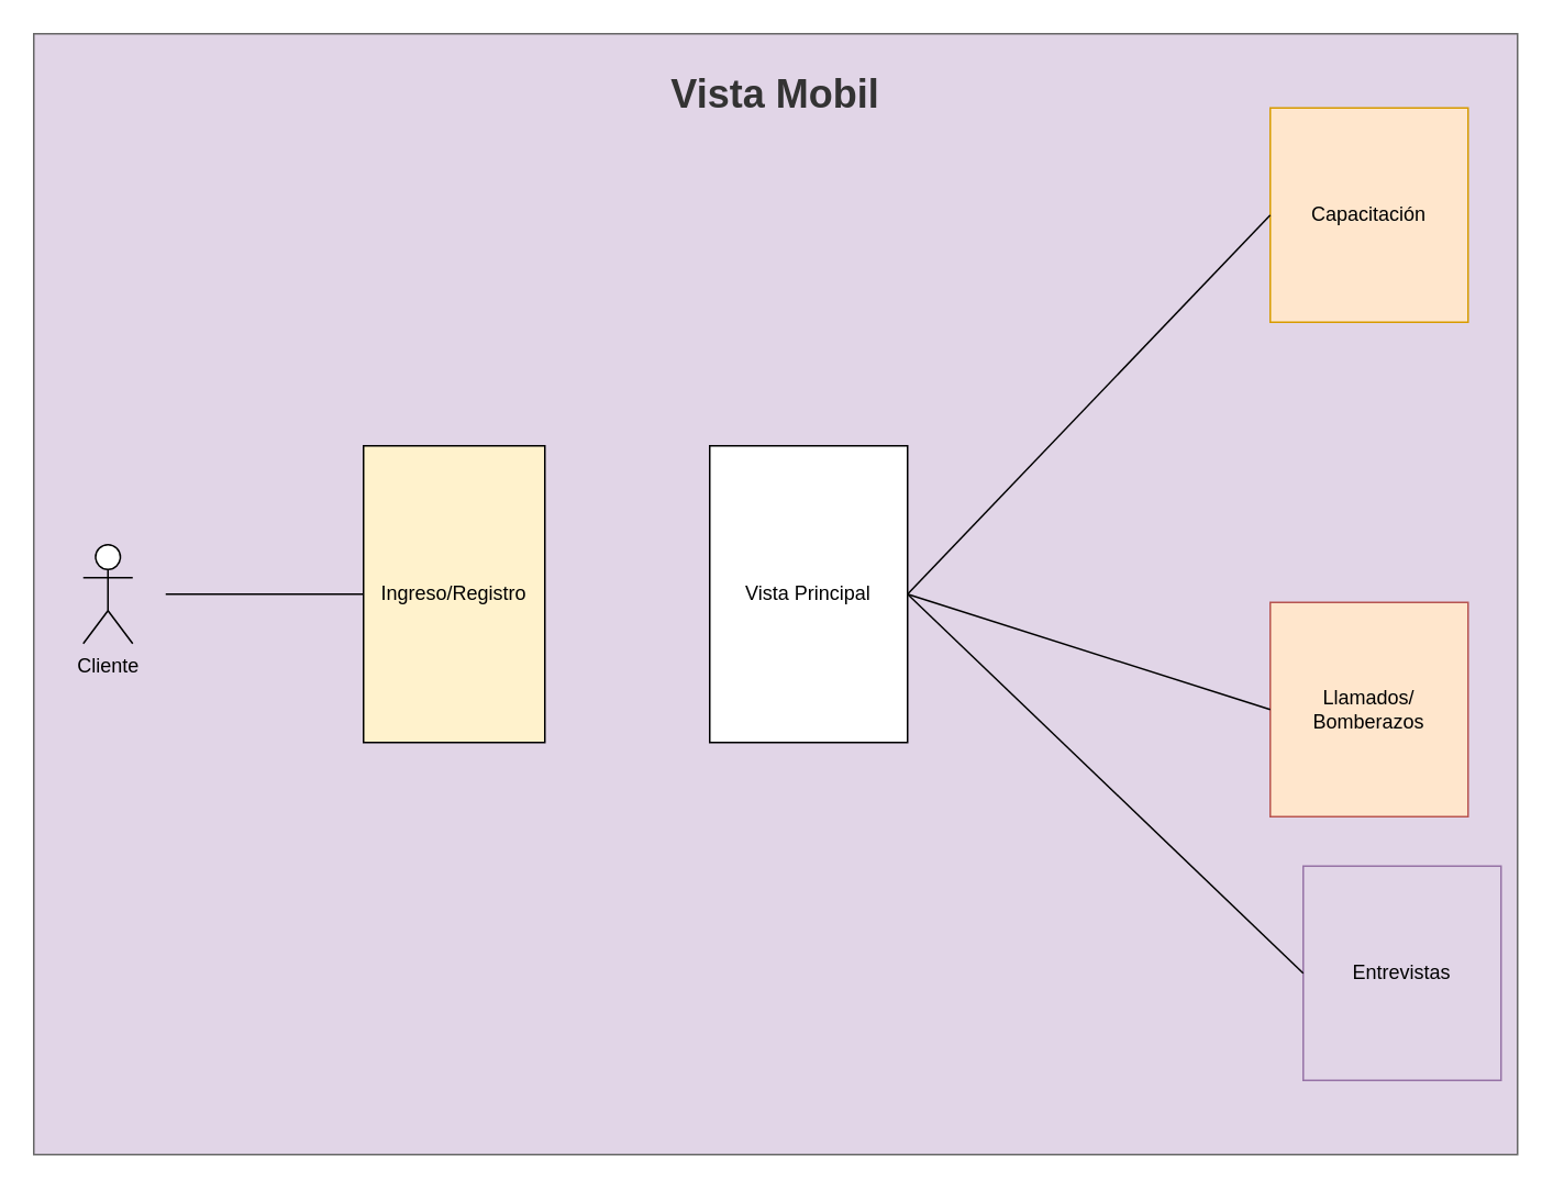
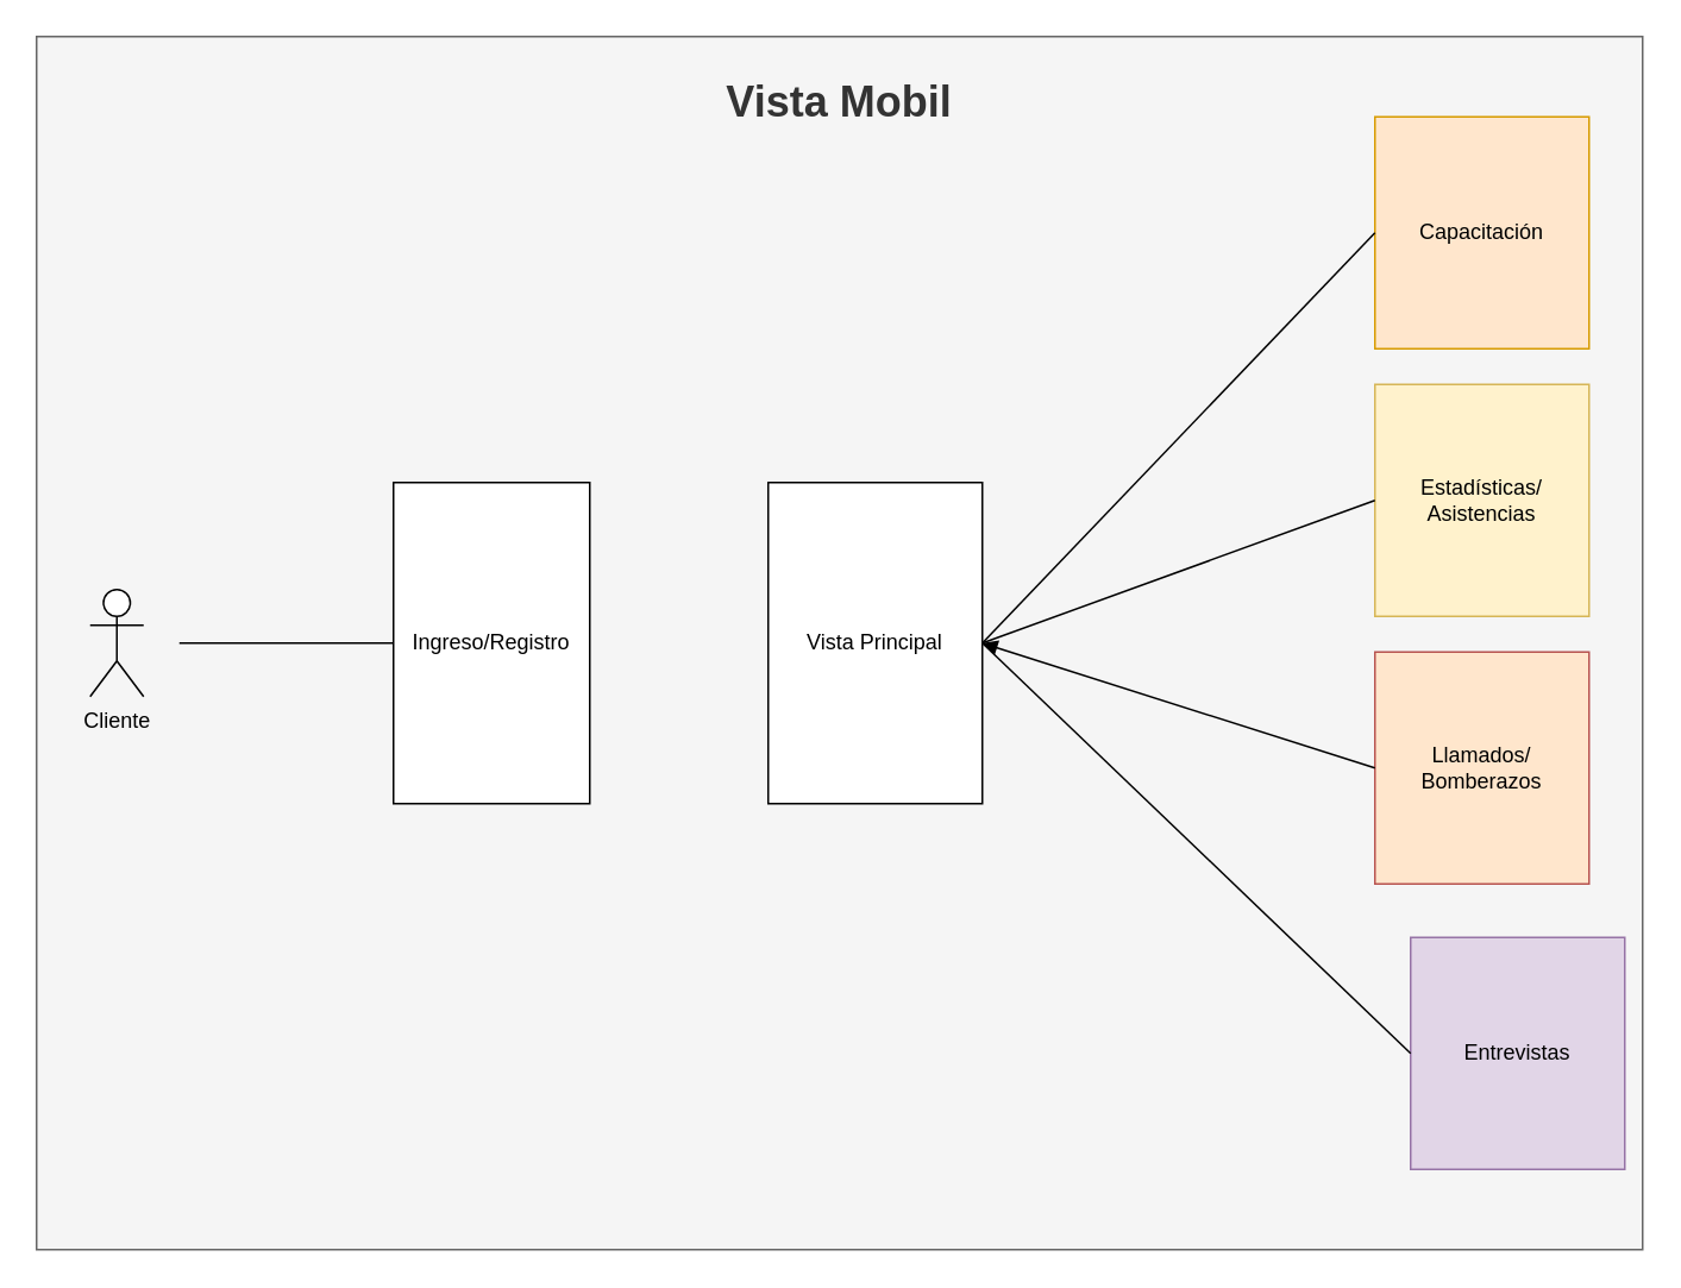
  <mxCell id="0" />
  <mxCell id="1" parent="0" />
- <mxCell id="2" value="&lt;h1&gt;Vista Mobil&lt;/h1&gt;" style="rounded=0;whiteSpace=wrap;html=1;verticalAlign=top;fillColor=#e1d5e7;fontColor=#333333;strokeColor=#666666;" parent="1" vertex="1"><mxGeometry x="20" y="20" width="900" height="680" as="geometry" /></mxCell>
+ <mxCell id="2" value="&lt;h1&gt;Vista Mobil&lt;/h1&gt;" style="rounded=0;whiteSpace=wrap;html=1;verticalAlign=top;fillColor=#f5f5f5;fontColor=#333333;strokeColor=#666666;" parent="1" vertex="1"><mxGeometry x="20" y="20" width="900" height="680" as="geometry" /></mxCell>
  <mxCell id="3" value="Cliente" style="shape=umlActor;verticalLabelPosition=bottom;verticalAlign=top;html=1;outlineConnect=0;" parent="1" vertex="1"><mxGeometry x="50" y="330" width="30" height="60" as="geometry" /></mxCell>
- <mxCell id="4" value="Ingreso/Registro" style="rounded=0;whiteSpace=wrap;html=1;fillColor=#fff2cc;" parent="1" vertex="1"><mxGeometry x="220" y="270" width="110" height="180" as="geometry" /></mxCell>
+ <mxCell id="4" value="Ingreso/Registro" style="rounded=0;whiteSpace=wrap;html=1;" parent="1" vertex="1"><mxGeometry x="220" y="270" width="110" height="180" as="geometry" /></mxCell>
  <mxCell id="5" value="Vista Principal" style="rounded=0;whiteSpace=wrap;html=1;" parent="1" vertex="1"><mxGeometry x="430" y="270" width="120" height="180" as="geometry" /></mxCell>
  <mxCell id="6" value="Capacitación" style="rounded=0;whiteSpace=wrap;html=1;fillColor=#ffe6cc;strokeColor=#d79b00;" parent="1" vertex="1"><mxGeometry x="770" y="65" width="120" height="130" as="geometry" /></mxCell>
+ <mxCell id="7" value="Estadísticas/&lt;div&gt;Asistencias&lt;/div&gt;" style="rounded=0;whiteSpace=wrap;html=1;fillColor=#fff2cc;strokeColor=#d6b656;" parent="1" vertex="1"><mxGeometry x="770" y="215" width="120" height="130" as="geometry" /></mxCell>
  <mxCell id="8" value="Llamados/&lt;div&gt;Bomberazos&lt;/div&gt;" style="rounded=0;whiteSpace=wrap;html=1;fillColor=#ffe6cc;strokeColor=#b85450;" parent="1" vertex="1"><mxGeometry x="770" y="365" width="120" height="130" as="geometry" /></mxCell>
  <mxCell id="9" value="Entrevistas" style="rounded=0;whiteSpace=wrap;html=1;fillColor=#e1d5e7;strokeColor=#9673a6;" parent="1" vertex="1"><mxGeometry x="790" y="525" width="120" height="130" as="geometry" /></mxCell>
  <mxCell id="10" value="" style="endArrow=none;html=1;rounded=0;entryX=0;entryY=0.5;entryDx=0;entryDy=0;" parent="1" target="4" edge="1"><mxGeometry width="50" height="50" relative="1" as="geometry"><mxPoint x="100" y="360" as="sourcePoint" /><mxPoint x="550" y="400" as="targetPoint" /></mxGeometry></mxCell>
  <mxCell id="11" value="" style="endArrow=none;html=1;rounded=0;exitX=1;exitY=0.5;exitDx=0;exitDy=0;entryX=0;entryY=0.5;entryDx=0;entryDy=0;" parent="1" source="5" target="6" edge="1"><mxGeometry width="50" height="50" relative="1" as="geometry"><mxPoint x="500" y="450" as="sourcePoint" /><mxPoint x="550" y="400" as="targetPoint" /></mxGeometry></mxCell>
- <mxCell id="13" value="" style="endArrow=none;html=1;rounded=0;entryX=1;entryY=0.5;entryDx=0;entryDy=0;exitX=0;exitY=0.5;exitDx=0;exitDy=0;" parent="1" source="8" target="5" edge="1"><mxGeometry width="50" height="50" relative="1" as="geometry"><mxPoint x="500" y="450" as="sourcePoint" /><mxPoint x="550" y="400" as="targetPoint" /></mxGeometry></mxCell>
+ <mxCell id="12" value="" style="endArrow=none;html=1;rounded=0;entryX=0;entryY=0.5;entryDx=0;entryDy=0;exitX=1;exitY=0.5;exitDx=0;exitDy=0;" parent="1" source="5" target="7" edge="1"><mxGeometry width="50" height="50" relative="1" as="geometry"><mxPoint x="500" y="450" as="sourcePoint" /><mxPoint x="550" y="400" as="targetPoint" /></mxGeometry></mxCell>
+ <mxCell id="13" value="" style="endArrow=block;html=1;rounded=0;entryX=1;entryY=0.5;entryDx=0;entryDy=0;exitX=0;exitY=0.5;exitDx=0;exitDy=0;" parent="1" source="8" target="5" edge="1"><mxGeometry width="50" height="50" relative="1" as="geometry"><mxPoint x="500" y="450" as="sourcePoint" /><mxPoint x="550" y="400" as="targetPoint" /></mxGeometry></mxCell>
  <mxCell id="14" value="" style="endArrow=none;html=1;rounded=0;entryX=1;entryY=0.5;entryDx=0;entryDy=0;exitX=0;exitY=0.5;exitDx=0;exitDy=0;" parent="1" source="9" target="5" edge="1"><mxGeometry width="50" height="50" relative="1" as="geometry"><mxPoint x="500" y="450" as="sourcePoint" /><mxPoint x="550" y="400" as="targetPoint" /></mxGeometry></mxCell>
